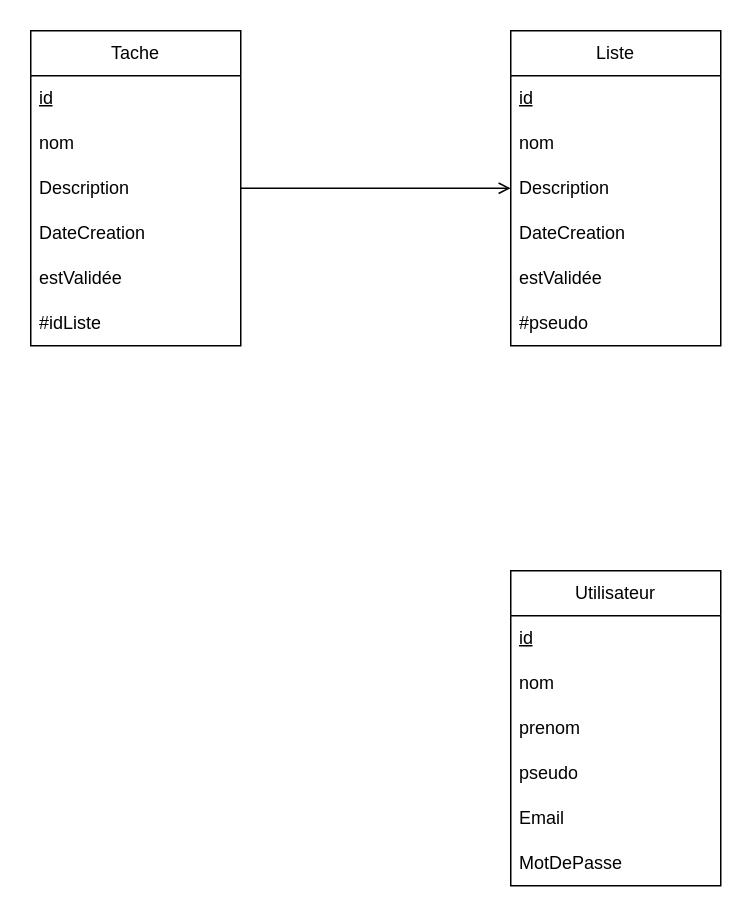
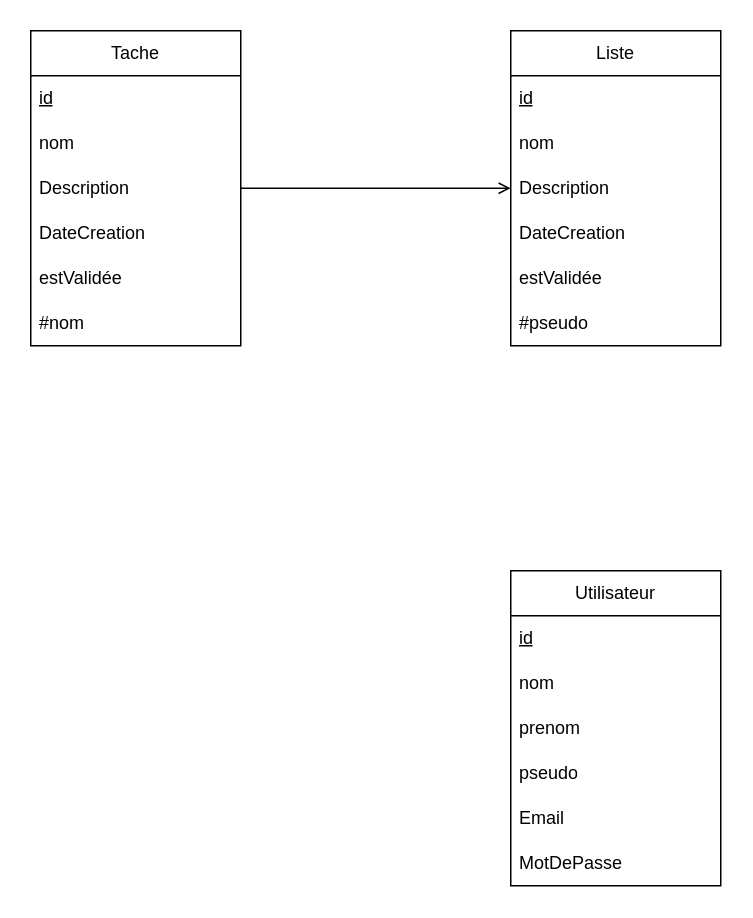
  <mxCell id="0" />
  <mxCell id="1" parent="0" />
  <mxCell id="2" value="Tache" style="swimlane;fontStyle=0;childLayout=stackLayout;horizontal=1;startSize=30;horizontalStack=0;resizeParent=1;resizeParentMax=0;resizeLast=0;collapsible=1;marginBottom=0;whiteSpace=wrap;html=1;" vertex="1" parent="1"><mxGeometry x="20" y="20" width="140" height="210" as="geometry" /></mxCell>
  <mxCell id="3" value="&lt;u&gt;id&lt;/u&gt;" style="text;strokeColor=none;fillColor=none;align=left;verticalAlign=middle;spacingLeft=4;spacingRight=4;overflow=hidden;points=[[0,0.5],[1,0.5]];portConstraint=eastwest;rotatable=0;whiteSpace=wrap;html=1;" vertex="1" parent="2"><mxGeometry y="30" width="140" height="30" as="geometry" /></mxCell>
  <mxCell id="4" value="nom" style="text;strokeColor=none;fillColor=none;align=left;verticalAlign=middle;spacingLeft=4;spacingRight=4;overflow=hidden;points=[[0,0.5],[1,0.5]];portConstraint=eastwest;rotatable=0;whiteSpace=wrap;html=1;" vertex="1" parent="2"><mxGeometry y="60" width="140" height="30" as="geometry" /></mxCell>
  <mxCell id="5" value="Description" style="text;strokeColor=none;fillColor=none;align=left;verticalAlign=middle;spacingLeft=4;spacingRight=4;overflow=hidden;points=[[0,0.5],[1,0.5]];portConstraint=eastwest;rotatable=0;whiteSpace=wrap;html=1;" vertex="1" parent="2"><mxGeometry y="90" width="140" height="30" as="geometry" /></mxCell>
  <mxCell id="6" value="DateCreation" style="text;strokeColor=none;fillColor=none;align=left;verticalAlign=middle;spacingLeft=4;spacingRight=4;overflow=hidden;points=[[0,0.5],[1,0.5]];portConstraint=eastwest;rotatable=0;whiteSpace=wrap;html=1;" vertex="1" parent="2"><mxGeometry y="120" width="140" height="30" as="geometry" /></mxCell>
  <mxCell id="7" value="estValidée" style="text;strokeColor=none;fillColor=none;align=left;verticalAlign=middle;spacingLeft=4;spacingRight=4;overflow=hidden;points=[[0,0.5],[1,0.5]];portConstraint=eastwest;rotatable=0;whiteSpace=wrap;html=1;" vertex="1" parent="2"><mxGeometry y="150" width="140" height="30" as="geometry" /></mxCell>
- <mxCell id="8" value="#idListe" style="text;strokeColor=none;fillColor=none;align=left;verticalAlign=middle;spacingLeft=4;spacingRight=4;overflow=hidden;points=[[0,0.5],[1,0.5]];portConstraint=eastwest;rotatable=0;whiteSpace=wrap;html=1;" vertex="1" parent="2"><mxGeometry y="180" width="140" height="30" as="geometry" /></mxCell>
+ <mxCell id="8" value="#nom" style="text;strokeColor=none;fillColor=none;align=left;verticalAlign=middle;spacingLeft=4;spacingRight=4;overflow=hidden;points=[[0,0.5],[1,0.5]];portConstraint=eastwest;rotatable=0;whiteSpace=wrap;html=1;" vertex="1" parent="2"><mxGeometry y="180" width="140" height="30" as="geometry" /></mxCell>
  <mxCell id="9" value="Liste" style="swimlane;fontStyle=0;childLayout=stackLayout;horizontal=1;startSize=30;horizontalStack=0;resizeParent=1;resizeParentMax=0;resizeLast=0;collapsible=1;marginBottom=0;whiteSpace=wrap;html=1;" vertex="1" parent="1"><mxGeometry x="340" y="20" width="140" height="210" as="geometry" /></mxCell>
  <mxCell id="10" value="&lt;u&gt;id&lt;/u&gt;" style="text;strokeColor=none;fillColor=none;align=left;verticalAlign=middle;spacingLeft=4;spacingRight=4;overflow=hidden;points=[[0,0.5],[1,0.5]];portConstraint=eastwest;rotatable=0;whiteSpace=wrap;html=1;" vertex="1" parent="9"><mxGeometry y="30" width="140" height="30" as="geometry" /></mxCell>
  <mxCell id="11" value="nom" style="text;strokeColor=none;fillColor=none;align=left;verticalAlign=middle;spacingLeft=4;spacingRight=4;overflow=hidden;points=[[0,0.5],[1,0.5]];portConstraint=eastwest;rotatable=0;whiteSpace=wrap;html=1;" vertex="1" parent="9"><mxGeometry y="60" width="140" height="30" as="geometry" /></mxCell>
  <mxCell id="12" value="Description" style="text;strokeColor=none;fillColor=none;align=left;verticalAlign=middle;spacingLeft=4;spacingRight=4;overflow=hidden;points=[[0,0.5],[1,0.5]];portConstraint=eastwest;rotatable=0;whiteSpace=wrap;html=1;" vertex="1" parent="9"><mxGeometry y="90" width="140" height="30" as="geometry" /></mxCell>
  <mxCell id="13" value="DateCreation" style="text;strokeColor=none;fillColor=none;align=left;verticalAlign=middle;spacingLeft=4;spacingRight=4;overflow=hidden;points=[[0,0.5],[1,0.5]];portConstraint=eastwest;rotatable=0;whiteSpace=wrap;html=1;" vertex="1" parent="9"><mxGeometry y="120" width="140" height="30" as="geometry" /></mxCell>
  <mxCell id="14" value="estValidée" style="text;strokeColor=none;fillColor=none;align=left;verticalAlign=middle;spacingLeft=4;spacingRight=4;overflow=hidden;points=[[0,0.5],[1,0.5]];portConstraint=eastwest;rotatable=0;whiteSpace=wrap;html=1;" vertex="1" parent="9"><mxGeometry y="150" width="140" height="30" as="geometry" /></mxCell>
  <mxCell id="15" value="#pseudo" style="text;strokeColor=none;fillColor=none;align=left;verticalAlign=middle;spacingLeft=4;spacingRight=4;overflow=hidden;points=[[0,0.5],[1,0.5]];portConstraint=eastwest;rotatable=0;whiteSpace=wrap;html=1;" vertex="1" parent="9"><mxGeometry y="180" width="140" height="30" as="geometry" /></mxCell>
  <mxCell id="16" value="" style="endArrow=open;html=1;rounded=0;" edge="1" parent="1" source="2" target="9"><mxGeometry width="50" height="50" relative="1" as="geometry"><mxPoint x="150" y="130" as="sourcePoint" /><mxPoint x="200" y="80" as="targetPoint" /></mxGeometry></mxCell>
  <mxCell id="17" value="Utilisateur" style="swimlane;fontStyle=0;childLayout=stackLayout;horizontal=1;startSize=30;horizontalStack=0;resizeParent=1;resizeParentMax=0;resizeLast=0;collapsible=1;marginBottom=0;whiteSpace=wrap;html=1;" vertex="1" parent="1"><mxGeometry x="340" y="380" width="140" height="210" as="geometry" /></mxCell>
  <mxCell id="18" value="&lt;u&gt;id&lt;/u&gt;" style="text;strokeColor=none;fillColor=none;align=left;verticalAlign=middle;spacingLeft=4;spacingRight=4;overflow=hidden;points=[[0,0.5],[1,0.5]];portConstraint=eastwest;rotatable=0;whiteSpace=wrap;html=1;" vertex="1" parent="17"><mxGeometry y="30" width="140" height="30" as="geometry" /></mxCell>
  <mxCell id="19" value="nom" style="text;strokeColor=none;fillColor=none;align=left;verticalAlign=middle;spacingLeft=4;spacingRight=4;overflow=hidden;points=[[0,0.5],[1,0.5]];portConstraint=eastwest;rotatable=0;whiteSpace=wrap;html=1;" vertex="1" parent="17"><mxGeometry y="60" width="140" height="30" as="geometry" /></mxCell>
  <mxCell id="20" value="prenom" style="text;strokeColor=none;fillColor=none;align=left;verticalAlign=middle;spacingLeft=4;spacingRight=4;overflow=hidden;points=[[0,0.5],[1,0.5]];portConstraint=eastwest;rotatable=0;whiteSpace=wrap;html=1;" vertex="1" parent="17"><mxGeometry y="90" width="140" height="30" as="geometry" /></mxCell>
  <mxCell id="21" value="pseudo" style="text;strokeColor=none;fillColor=none;align=left;verticalAlign=middle;spacingLeft=4;spacingRight=4;overflow=hidden;points=[[0,0.5],[1,0.5]];portConstraint=eastwest;rotatable=0;whiteSpace=wrap;html=1;" vertex="1" parent="17"><mxGeometry y="120" width="140" height="30" as="geometry" /></mxCell>
  <mxCell id="22" value="Email" style="text;strokeColor=none;fillColor=none;align=left;verticalAlign=middle;spacingLeft=4;spacingRight=4;overflow=hidden;points=[[0,0.5],[1,0.5]];portConstraint=eastwest;rotatable=0;whiteSpace=wrap;html=1;" vertex="1" parent="17"><mxGeometry y="150" width="140" height="30" as="geometry" /></mxCell>
  <mxCell id="23" value="MotDePasse" style="text;strokeColor=none;fillColor=none;align=left;verticalAlign=middle;spacingLeft=4;spacingRight=4;overflow=hidden;points=[[0,0.5],[1,0.5]];portConstraint=eastwest;rotatable=0;whiteSpace=wrap;html=1;" vertex="1" parent="17"><mxGeometry y="180" width="140" height="30" as="geometry" /></mxCell>
